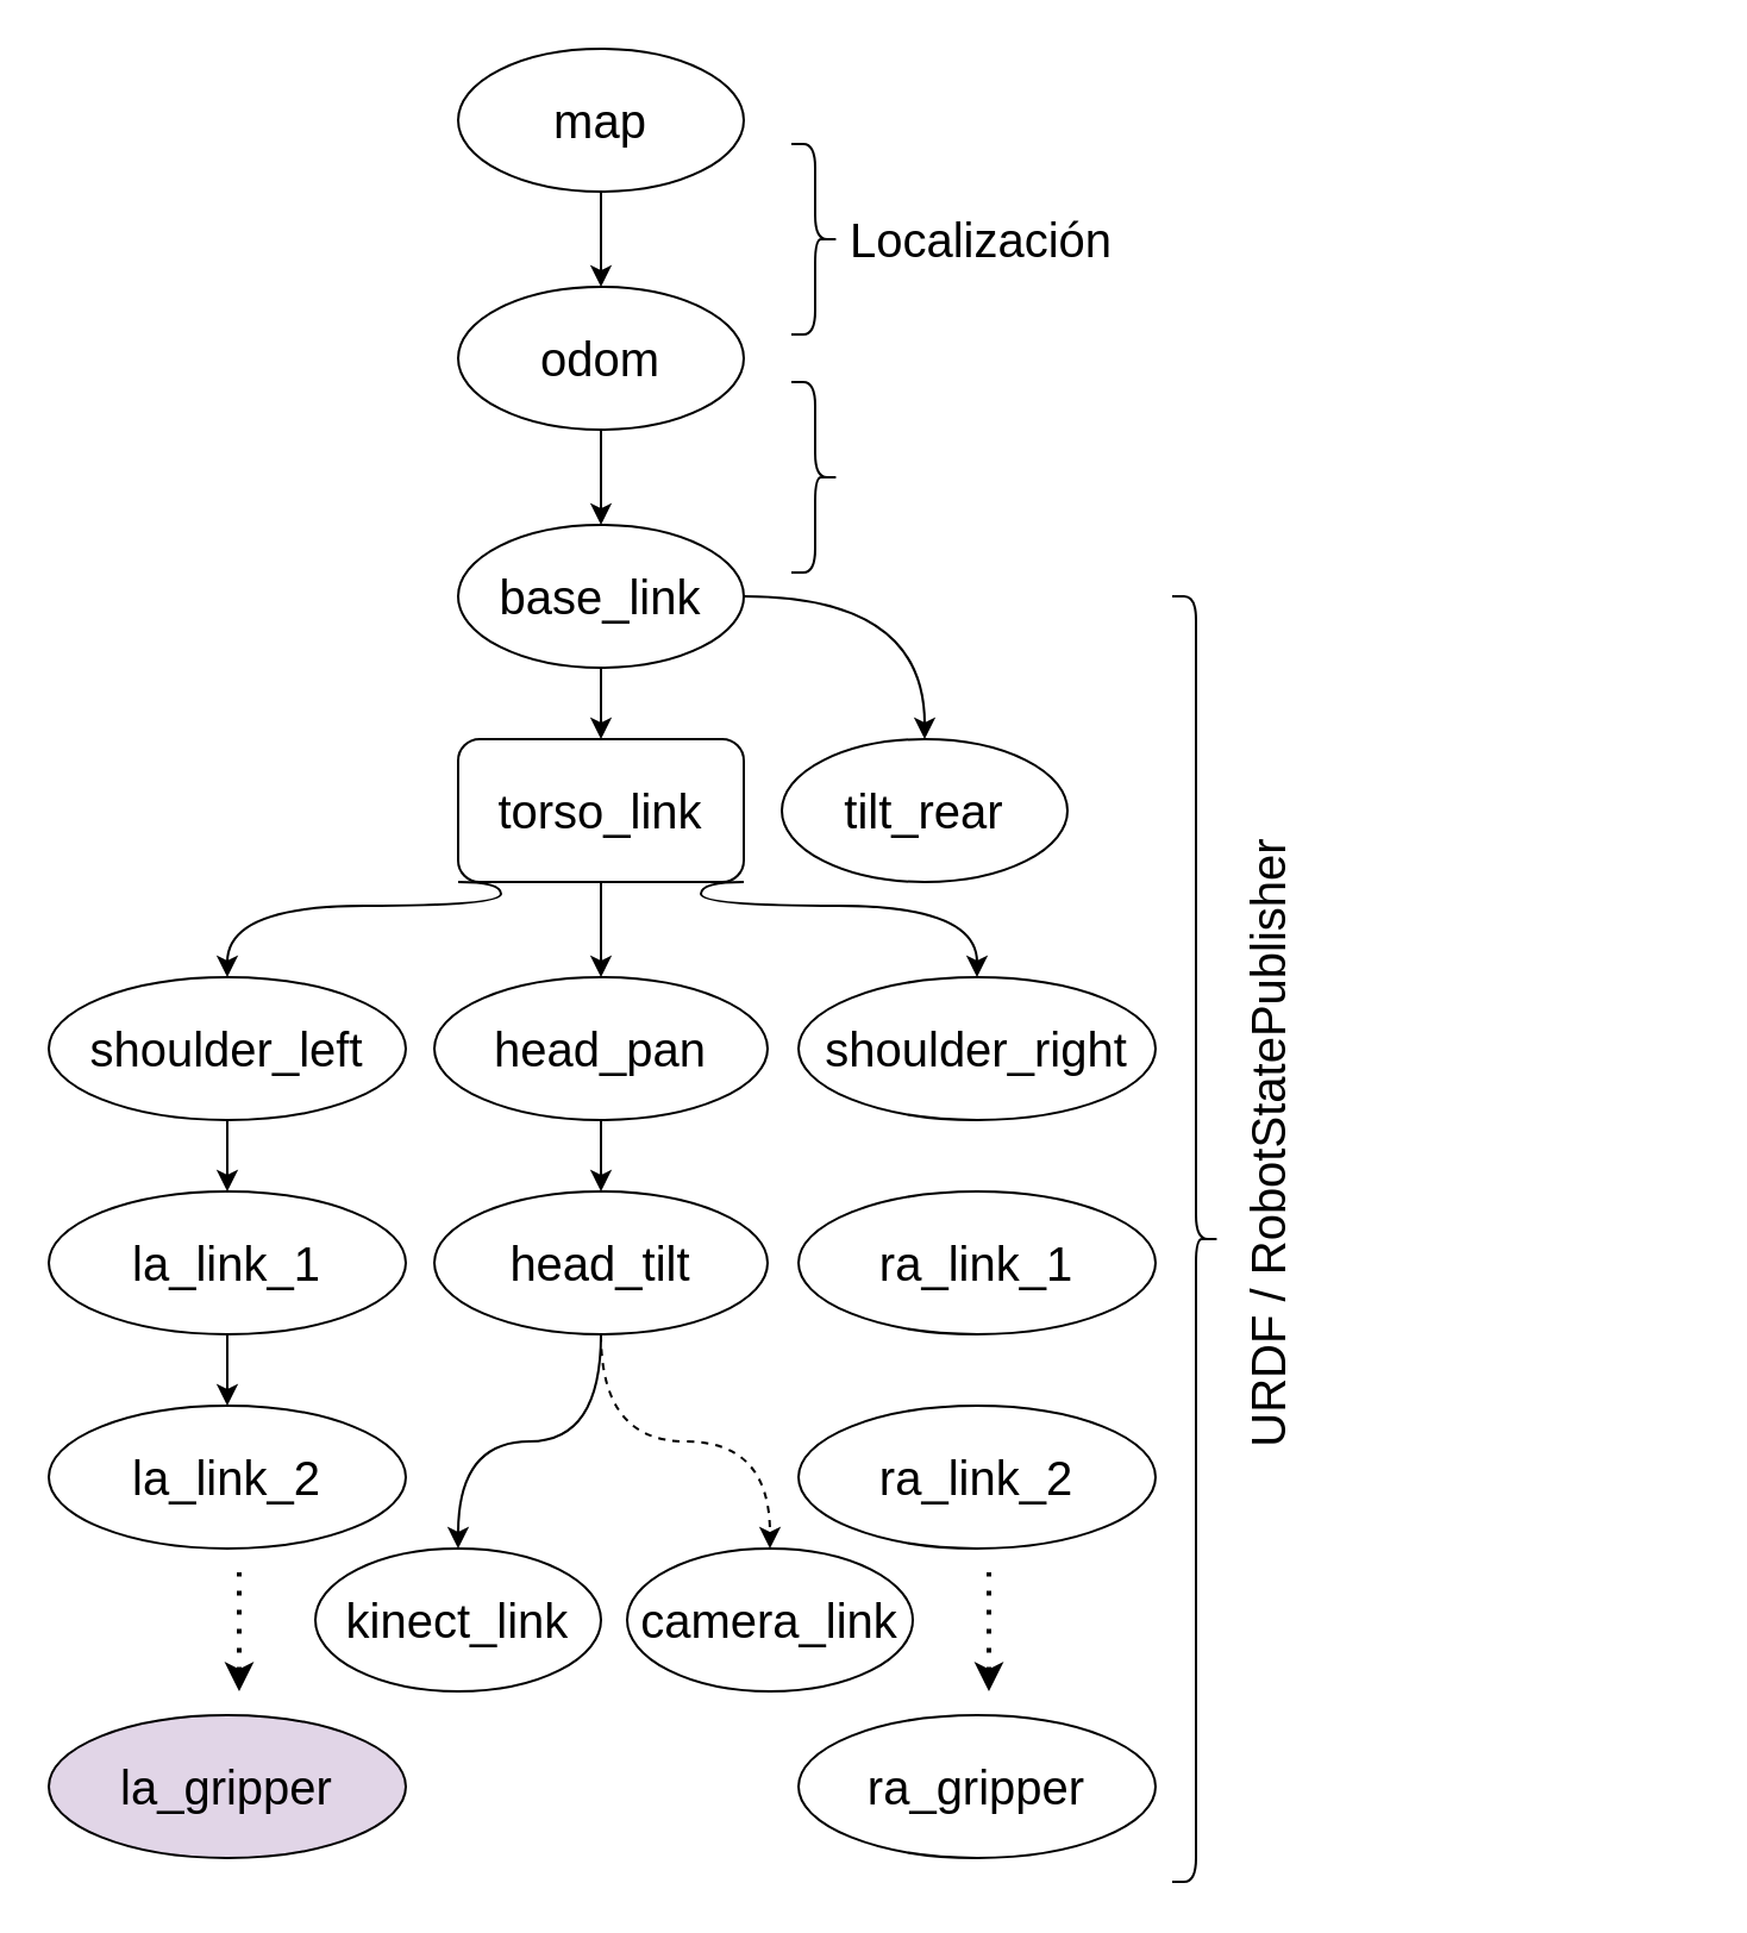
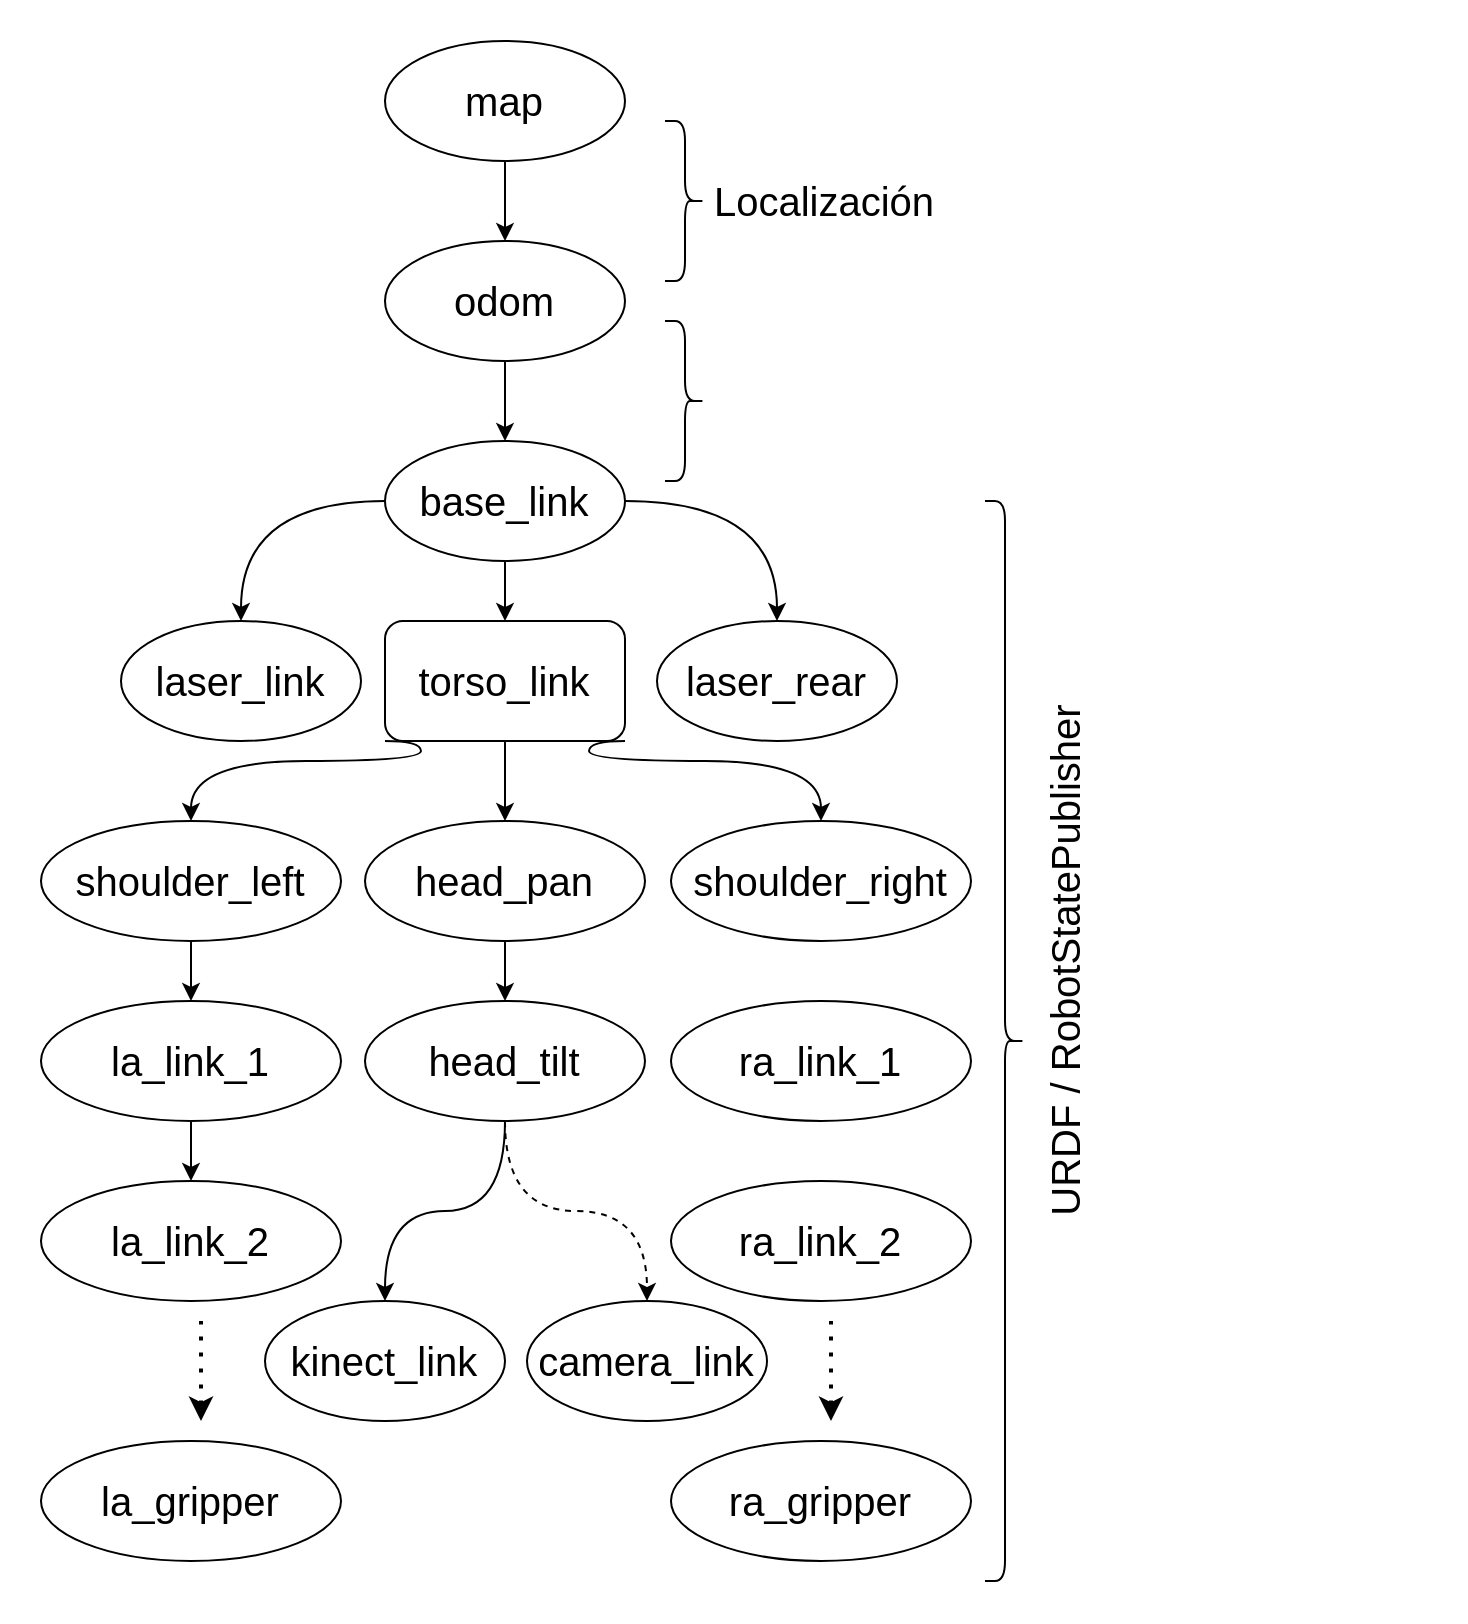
  <mxCell id="0" />
  <mxCell id="1" parent="0" />
  <mxCell id="2" style="edgeStyle=orthogonalEdgeStyle;rounded=0;orthogonalLoop=1;jettySize=auto;html=1;exitX=0.5;exitY=1;exitDx=0;exitDy=0;entryX=0.5;entryY=0;entryDx=0;entryDy=0;fontSize=20;curved=1;" edge="1" parent="1" source="3" target="5"><mxGeometry relative="1" as="geometry" /></mxCell>
  <mxCell id="3" value="map" style="ellipse;whiteSpace=wrap;html=1;fontSize=20;" vertex="1" parent="1"><mxGeometry x="192" y="20" width="120" height="60" as="geometry" /></mxCell>
  <mxCell id="4" style="edgeStyle=orthogonalEdgeStyle;curved=1;rounded=0;orthogonalLoop=1;jettySize=auto;html=1;exitX=0.5;exitY=1;exitDx=0;exitDy=0;fontSize=20;" edge="1" parent="1" source="5" target="9"><mxGeometry relative="1" as="geometry" /></mxCell>
  <mxCell id="5" value="odom" style="ellipse;whiteSpace=wrap;html=1;fontSize=20;" vertex="1" parent="1"><mxGeometry x="192" y="120" width="120" height="60" as="geometry" /></mxCell>
  <mxCell id="6" style="edgeStyle=orthogonalEdgeStyle;curved=1;rounded=0;orthogonalLoop=1;jettySize=auto;html=1;exitX=1;exitY=0.5;exitDx=0;exitDy=0;entryX=0.5;entryY=0;entryDx=0;entryDy=0;fontSize=20;" edge="1" parent="1" source="9" target="15"><mxGeometry relative="1" as="geometry" /></mxCell>
  <mxCell id="7" style="edgeStyle=orthogonalEdgeStyle;curved=1;rounded=0;orthogonalLoop=1;jettySize=auto;html=1;exitX=0.5;exitY=1;exitDx=0;exitDy=0;entryX=0.5;entryY=0;entryDx=0;entryDy=0;fontSize=20;" edge="1" parent="1" source="9" target="13"><mxGeometry relative="1" as="geometry" /></mxCell>
+ <mxCell id="8" style="edgeStyle=orthogonalEdgeStyle;curved=1;rounded=0;orthogonalLoop=1;jettySize=auto;html=1;exitX=0;exitY=0.5;exitDx=0;exitDy=0;entryX=0.5;entryY=0;entryDx=0;entryDy=0;fontSize=20;" edge="1" parent="1" source="9" target="14"><mxGeometry relative="1" as="geometry" /></mxCell>
  <mxCell id="9" value="base_link" style="ellipse;whiteSpace=wrap;html=1;fontSize=20;" vertex="1" parent="1"><mxGeometry x="192" y="220" width="120" height="60" as="geometry" /></mxCell>
  <mxCell id="10" style="edgeStyle=orthogonalEdgeStyle;curved=1;rounded=0;orthogonalLoop=1;jettySize=auto;html=1;exitX=0.5;exitY=1;exitDx=0;exitDy=0;entryX=0.5;entryY=0;entryDx=0;entryDy=0;fontSize=20;" edge="1" parent="1" source="13" target="20"><mxGeometry relative="1" as="geometry" /></mxCell>
  <mxCell id="11" style="edgeStyle=orthogonalEdgeStyle;curved=1;rounded=0;orthogonalLoop=1;jettySize=auto;html=1;exitX=0;exitY=1;exitDx=0;exitDy=0;fontSize=20;entryX=0.5;entryY=0;entryDx=0;entryDy=0;" edge="1" parent="1" source="13" target="17"><mxGeometry relative="1" as="geometry"><Array as="points"><mxPoint x="210" y="380" /><mxPoint x="95" y="380" /></Array></mxGeometry></mxCell>
  <mxCell id="12" style="edgeStyle=orthogonalEdgeStyle;curved=1;rounded=0;orthogonalLoop=1;jettySize=auto;html=1;exitX=1;exitY=1;exitDx=0;exitDy=0;fontSize=20;entryX=0.5;entryY=0;entryDx=0;entryDy=0;" edge="1" parent="1" source="13" target="18"><mxGeometry relative="1" as="geometry"><Array as="points"><mxPoint x="294" y="380" /><mxPoint x="410" y="380" /></Array></mxGeometry></mxCell>
  <mxCell id="13" value="torso_link" style="whiteSpace=wrap;html=1;fontSize=20;rounded=1;" vertex="1" parent="1"><mxGeometry x="192" y="310" width="120" height="60" as="geometry" /></mxCell>
- <mxCell id="15" value="tilt_rear" style="ellipse;whiteSpace=wrap;html=1;fontSize=20;" vertex="1" parent="1"><mxGeometry x="328" y="310" width="120" height="60" as="geometry" /></mxCell>
+ <mxCell id="14" value="laser_link" style="ellipse;whiteSpace=wrap;html=1;fontSize=20;" vertex="1" parent="1"><mxGeometry x="60" y="310" width="120" height="60" as="geometry" /></mxCell>
+ <mxCell id="15" value="laser_rear" style="ellipse;whiteSpace=wrap;html=1;fontSize=20;" vertex="1" parent="1"><mxGeometry x="328" y="310" width="120" height="60" as="geometry" /></mxCell>
  <mxCell id="16" style="edgeStyle=orthogonalEdgeStyle;curved=1;rounded=0;orthogonalLoop=1;jettySize=auto;html=1;exitX=0.5;exitY=1;exitDx=0;exitDy=0;fontSize=20;" edge="1" parent="1" source="17" target="22"><mxGeometry relative="1" as="geometry" /></mxCell>
  <mxCell id="17" value="shoulder_left" style="ellipse;whiteSpace=wrap;html=1;fontSize=20;" vertex="1" parent="1"><mxGeometry x="20" y="410" width="150" height="60" as="geometry" /></mxCell>
  <mxCell id="18" value="shoulder_right" style="ellipse;whiteSpace=wrap;html=1;fontSize=20;" vertex="1" parent="1"><mxGeometry x="335" y="410" width="150" height="60" as="geometry" /></mxCell>
  <mxCell id="19" style="edgeStyle=orthogonalEdgeStyle;curved=1;rounded=0;orthogonalLoop=1;jettySize=auto;html=1;exitX=0.5;exitY=1;exitDx=0;exitDy=0;fontSize=20;startArrow=none;startFill=0;endArrow=classic;endFill=1;" edge="1" parent="1" source="20" target="32"><mxGeometry relative="1" as="geometry" /></mxCell>
  <mxCell id="20" value="head_pan" style="ellipse;whiteSpace=wrap;html=1;fontSize=20;" vertex="1" parent="1"><mxGeometry x="182" y="410" width="140" height="60" as="geometry" /></mxCell>
  <mxCell id="21" style="edgeStyle=orthogonalEdgeStyle;curved=1;rounded=0;orthogonalLoop=1;jettySize=auto;html=1;exitX=0.5;exitY=1;exitDx=0;exitDy=0;fontSize=20;" edge="1" parent="1" source="22" target="23"><mxGeometry relative="1" as="geometry" /></mxCell>
  <mxCell id="22" value="la_link_1" style="ellipse;whiteSpace=wrap;html=1;fontSize=20;" vertex="1" parent="1"><mxGeometry x="20" y="500" width="150" height="60" as="geometry" /></mxCell>
  <mxCell id="23" value="la_link_2" style="ellipse;whiteSpace=wrap;html=1;fontSize=20;" vertex="1" parent="1"><mxGeometry x="20" y="590" width="150" height="60" as="geometry" /></mxCell>
  <mxCell id="24" value="" style="endArrow=none;dashed=1;html=1;dashPattern=1 3;strokeWidth=2;fontSize=20;endFill=0;startArrow=classic;startFill=1;" edge="1" parent="1"><mxGeometry width="50" height="50" relative="1" as="geometry"><mxPoint x="100" y="710" as="sourcePoint" /><mxPoint x="100" y="660" as="targetPoint" /></mxGeometry></mxCell>
- <mxCell id="25" value="la_gripper" style="ellipse;whiteSpace=wrap;html=1;fontSize=20;fillColor=#e1d5e7;" vertex="1" parent="1"><mxGeometry x="20" y="720" width="150" height="60" as="geometry" /></mxCell>
+ <mxCell id="25" value="la_gripper" style="ellipse;whiteSpace=wrap;html=1;fontSize=20;" vertex="1" parent="1"><mxGeometry x="20" y="720" width="150" height="60" as="geometry" /></mxCell>
  <mxCell id="26" value="ra_link_1" style="ellipse;whiteSpace=wrap;html=1;fontSize=20;" vertex="1" parent="1"><mxGeometry x="335" y="500" width="150" height="60" as="geometry" /></mxCell>
  <mxCell id="27" value="ra_link_2" style="ellipse;whiteSpace=wrap;html=1;fontSize=20;" vertex="1" parent="1"><mxGeometry x="335" y="590" width="150" height="60" as="geometry" /></mxCell>
  <mxCell id="28" value="" style="endArrow=none;dashed=1;html=1;dashPattern=1 3;strokeWidth=2;fontSize=20;startArrow=classic;startFill=1;" edge="1" parent="1"><mxGeometry width="50" height="50" relative="1" as="geometry"><mxPoint x="415" y="710" as="sourcePoint" /><mxPoint x="415" y="660" as="targetPoint" /></mxGeometry></mxCell>
  <mxCell id="29" value="ra_gripper" style="ellipse;whiteSpace=wrap;html=1;fontSize=20;" vertex="1" parent="1"><mxGeometry x="335" y="720" width="150" height="60" as="geometry" /></mxCell>
  <mxCell id="30" style="edgeStyle=orthogonalEdgeStyle;curved=1;rounded=0;orthogonalLoop=1;jettySize=auto;html=1;fontSize=20;startArrow=none;startFill=0;endArrow=classic;endFill=1;" edge="1" parent="1" source="32" target="33"><mxGeometry relative="1" as="geometry" /></mxCell>
  <mxCell id="31" style="edgeStyle=orthogonalEdgeStyle;curved=1;rounded=0;orthogonalLoop=1;jettySize=auto;html=1;exitX=0.5;exitY=1;exitDx=0;exitDy=0;entryX=0.5;entryY=0;entryDx=0;entryDy=0;fontSize=20;startArrow=none;startFill=0;endArrow=classic;endFill=1;dashed=1;" edge="1" parent="1" source="32" target="34"><mxGeometry relative="1" as="geometry" /></mxCell>
  <mxCell id="32" value="head_tilt" style="ellipse;whiteSpace=wrap;html=1;fontSize=20;" vertex="1" parent="1"><mxGeometry x="182" y="500" width="140" height="60" as="geometry" /></mxCell>
  <mxCell id="33" value="kinect_link" style="ellipse;whiteSpace=wrap;html=1;fontSize=20;" vertex="1" parent="1"><mxGeometry x="132" y="650" width="120" height="60" as="geometry" /></mxCell>
  <mxCell id="34" value="camera_link" style="ellipse;whiteSpace=wrap;html=1;fontSize=20;" vertex="1" parent="1"><mxGeometry x="263" y="650" width="120" height="60" as="geometry" /></mxCell>
  <mxCell id="35" value="" style="shape=curlyBracket;whiteSpace=wrap;html=1;rounded=1;flipH=1;fontSize=20;" vertex="1" parent="1"><mxGeometry x="332" y="60" width="20" height="80" as="geometry" /></mxCell>
  <mxCell id="36" value="Localización" style="text;html=1;strokeColor=none;fillColor=none;align=center;verticalAlign=middle;whiteSpace=wrap;rounded=0;fontSize=20;" vertex="1" parent="1"><mxGeometry x="392" y="90" width="40" height="20" as="geometry" /></mxCell>
  <mxCell id="37" value="" style="shape=curlyBracket;whiteSpace=wrap;html=1;rounded=1;flipH=1;fontSize=20;" vertex="1" parent="1"><mxGeometry x="332" y="160" width="20" height="80" as="geometry" /></mxCell>
  <mxCell id="38" value="" style="shape=curlyBracket;whiteSpace=wrap;html=1;rounded=1;flipH=1;fontSize=20;" vertex="1" parent="1"><mxGeometry x="492" y="250" width="20" height="540" as="geometry" /></mxCell>
  <mxCell id="39" value="URDF / RobotStatePublisher" style="text;html=1;strokeColor=none;fillColor=none;align=center;verticalAlign=middle;whiteSpace=wrap;rounded=0;fontSize=20;rotation=270;" vertex="1" parent="1"><mxGeometry x="352" y="470" width="360" height="20" as="geometry" /></mxCell>
